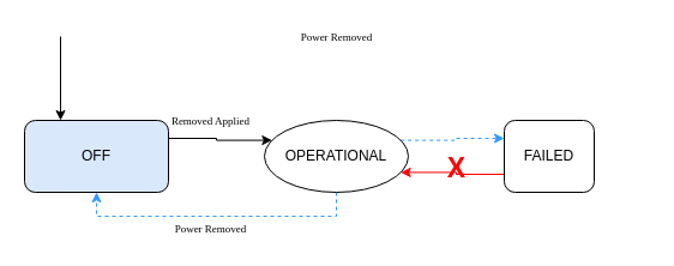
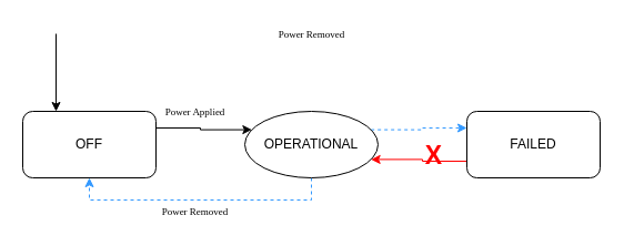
  <mxCell id="0" />
  <mxCell id="1" parent="0" />
  <mxCell id="2" style="edgeStyle=orthogonalEdgeStyle;rounded=0;orthogonalLoop=1;jettySize=auto;html=1;exitX=1;exitY=0.25;exitDx=0;exitDy=0;entryX=0;entryY=0.25;entryDx=0;entryDy=0;fillColor=#dae8fc;" edge="1" parent="1" source="3" target="6"><mxGeometry relative="1" as="geometry" /></mxCell>
- <mxCell id="3" value="OFF" style="rounded=1;whiteSpace=wrap;html=1;fillColor=#dae8fc;" vertex="1" parent="1"><mxGeometry x="20" y="100" width="120" height="60" as="geometry" /></mxCell>
+ <mxCell id="3" value="OFF" style="rounded=1;whiteSpace=wrap;html=1;" vertex="1" parent="1"><mxGeometry x="20" y="100" width="120" height="60" as="geometry" /></mxCell>
  <mxCell id="4" style="edgeStyle=orthogonalEdgeStyle;rounded=0;orthogonalLoop=1;jettySize=auto;html=1;exitX=0.5;exitY=1;exitDx=0;exitDy=0;entryX=0.5;entryY=1;entryDx=0;entryDy=0;dashed=1;fillColor=#dae8fc;strokeColor=#3399FF;" edge="1" parent="1" source="6" target="3"><mxGeometry relative="1" as="geometry"><Array as="points"><mxPoint x="280" y="180" /><mxPoint x="80" y="180" /></Array></mxGeometry></mxCell>
  <mxCell id="5" style="edgeStyle=orthogonalEdgeStyle;rounded=0;orthogonalLoop=1;jettySize=auto;html=1;exitX=1;exitY=0.25;exitDx=0;exitDy=0;entryX=0;entryY=0.25;entryDx=0;entryDy=0;dashed=1;strokeColor=#3399FF;" edge="1" parent="1" source="6" target="8"><mxGeometry relative="1" as="geometry" /></mxCell>
  <mxCell id="6" value="OPERATIONAL" style="ellipse;whiteSpace=wrap;html=1;" vertex="1" parent="1"><mxGeometry x="220" y="100" width="120" height="60" as="geometry" /></mxCell>
  <mxCell id="7" style="edgeStyle=orthogonalEdgeStyle;rounded=0;orthogonalLoop=1;jettySize=auto;html=1;exitX=0;exitY=0.75;exitDx=0;exitDy=0;entryX=1;entryY=0.75;entryDx=0;entryDy=0;strokeColor=#FF0000;" edge="1" parent="1" source="8" target="6"><mxGeometry relative="1" as="geometry" /></mxCell>
- <mxCell id="8" value="FAILED" style="rounded=1;whiteSpace=wrap;html=1;" vertex="1" parent="1"><mxGeometry x="420" y="100" width="75" height="60" as="geometry" /></mxCell>
+ <mxCell id="8" value="FAILED" style="rounded=1;whiteSpace=wrap;html=1;" vertex="1" parent="1"><mxGeometry x="420" y="100" width="120" height="60" as="geometry" /></mxCell>
  <mxCell id="9" value="" style="endArrow=classic;html=1;entryX=0.25;entryY=0;entryDx=0;entryDy=0;" edge="1" parent="1" target="3"><mxGeometry width="50" height="50" relative="1" as="geometry"><mxPoint x="50" y="30" as="sourcePoint" /><mxPoint x="430" y="120" as="targetPoint" /></mxGeometry></mxCell>
- <mxCell id="10" value="&lt;font style=&quot;font-size: 23px&quot;&gt;&lt;b&gt;&lt;font style=&quot;font-size: 23px&quot; color=&quot;#FF0000&quot;&gt;X&lt;/font&gt;&lt;/b&gt;&lt;/font&gt;" style="text;html=1;align=center;verticalAlign=middle;resizable=0;points=[];autosize=1;" vertex="1" parent="1"><mxGeometry x="365" y="130" width="30" height="20" as="geometry" /></mxCell>
+ <mxCell id="10" value="&lt;font style=&quot;font-size: 23px&quot;&gt;&lt;b&gt;&lt;font style=&quot;font-size: 23px&quot; color=&quot;#FF0000&quot;&gt;X&lt;/font&gt;&lt;/b&gt;&lt;/font&gt;" style="text;html=1;align=center;verticalAlign=middle;resizable=0;points=[];autosize=1;" vertex="1" parent="1"><mxGeometry x="375" y="130" width="30" height="20" as="geometry" /></mxCell>
  <mxCell id="11" value="&lt;font style=&quot;font-size: 9px&quot; face=&quot;Verdana&quot;&gt;Power Removed&lt;/font&gt;" style="text;html=1;align=center;verticalAlign=middle;resizable=0;points=[];autosize=1;" vertex="1" parent="1"><mxGeometry x="130" y="180" width="90" height="20" as="geometry" /></mxCell>
- <mxCell id="12" value="&lt;font style=&quot;font-size: 9px&quot;&gt;&lt;font style=&quot;font-size: 9px&quot; face=&quot;Verdana&quot;&gt;Removed Applied&lt;/font&gt;&lt;br&gt;&lt;/font&gt;" style="text;html=1;align=center;verticalAlign=middle;resizable=0;points=[];autosize=1;" vertex="1" parent="1"><mxGeometry x="130" y="90" width="90" height="20" as="geometry" /></mxCell>
+ <mxCell id="12" value="&lt;font style=&quot;font-size: 9px&quot;&gt;&lt;font style=&quot;font-size: 9px&quot; face=&quot;Verdana&quot;&gt;Power Applied&lt;/font&gt;&lt;br&gt;&lt;/font&gt;" style="text;html=1;align=center;verticalAlign=middle;resizable=0;points=[];autosize=1;" vertex="1" parent="1"><mxGeometry x="130" y="90" width="90" height="20" as="geometry" /></mxCell>
  <mxCell id="13" value="&lt;font style=&quot;font-size: 9px&quot; face=&quot;Verdana&quot;&gt;Power Removed&lt;/font&gt;" style="text;html=1;align=center;verticalAlign=middle;resizable=0;points=[];autosize=1;" vertex="1" parent="1"><mxGeometry x="235" y="20" width="90" height="20" as="geometry" /></mxCell>
